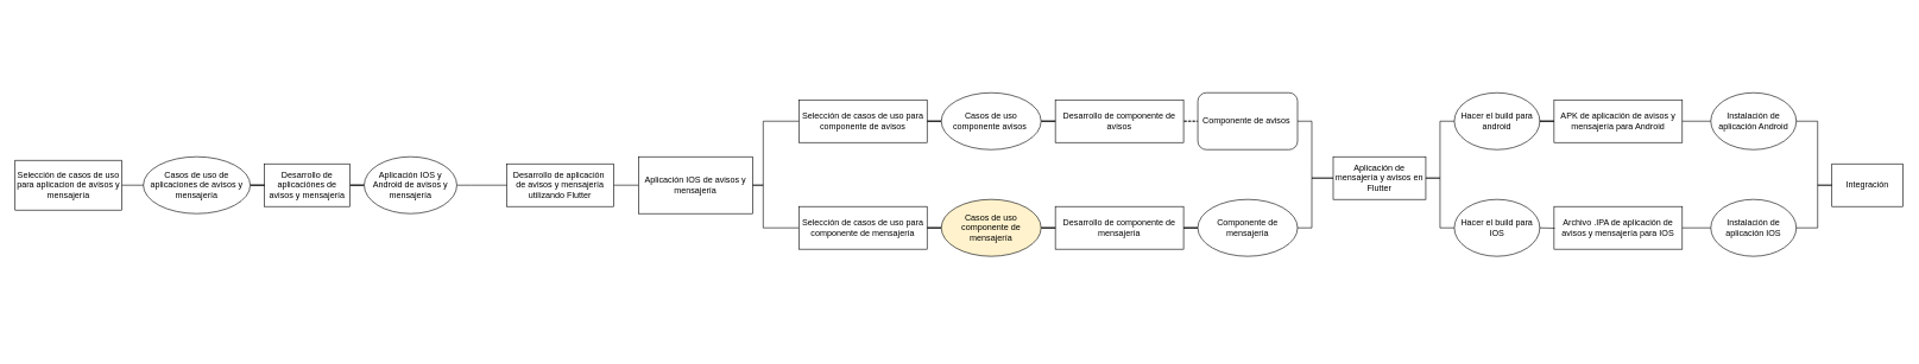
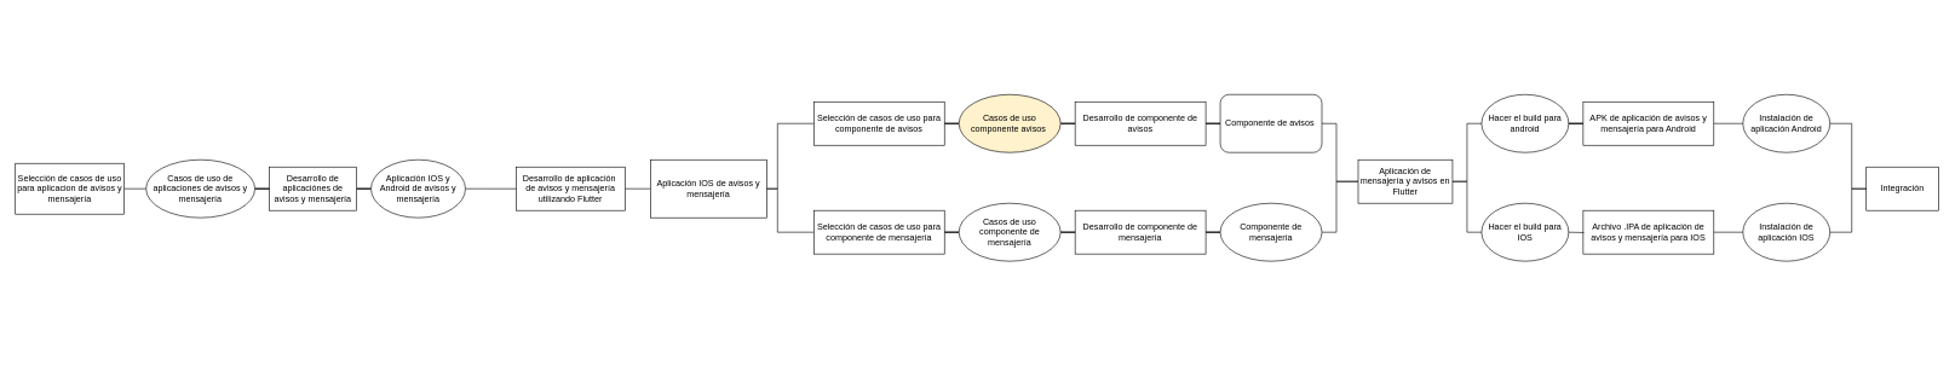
  <mxCell id="0" />
  <mxCell id="1" parent="0" />
  <mxCell id="2" style="edgeStyle=orthogonalEdgeStyle;rounded=0;orthogonalLoop=1;jettySize=auto;html=1;entryX=0;entryY=0.5;entryDx=0;entryDy=0;endArrow=none;endFill=0;" parent="1" source="3" target="21" edge="1"><mxGeometry relative="1" as="geometry" /></mxCell>
  <mxCell id="3" value="Desarrollo de aplicaciónes de avisos y mensajería" style="rounded=0;whiteSpace=wrap;html=1;" parent="1" vertex="1"><mxGeometry x="370" y="230" width="120" height="60" as="geometry" /></mxCell>
  <mxCell id="4" value="Selección de casos de uso para aplicacion de avisos y mensajería" style="rounded=0;whiteSpace=wrap;html=1;" parent="1" vertex="1"><mxGeometry x="20" y="225" width="150" height="70" as="geometry" /></mxCell>
  <mxCell id="5" style="edgeStyle=orthogonalEdgeStyle;rounded=0;orthogonalLoop=1;jettySize=auto;html=1;exitX=1;exitY=0.5;exitDx=0;exitDy=0;entryX=0;entryY=0.5;entryDx=0;entryDy=0;endArrow=none;endFill=0;" parent="1" source="6" target="18" edge="1"><mxGeometry relative="1" as="geometry" /></mxCell>
  <mxCell id="6" value="Desarrollo de aplicación&amp;nbsp;&lt;div&gt;de avisos y mensajería&lt;div&gt;utilizando Flutter&lt;/div&gt;&lt;/div&gt;" style="rounded=0;whiteSpace=wrap;html=1;" parent="1" vertex="1"><mxGeometry y="230" width="150" height="60" as="geometry" x="710" /></mxCell>
  <mxCell id="7" style="edgeStyle=orthogonalEdgeStyle;rounded=0;orthogonalLoop=1;jettySize=auto;html=1;endArrow=none;endFill=0;" parent="1" edge="1"><mxGeometry relative="1" as="geometry"><mxPoint x="1240" y="180" as="sourcePoint" /></mxGeometry></mxCell>
  <mxCell id="8" style="edgeStyle=orthogonalEdgeStyle;rounded=0;orthogonalLoop=1;jettySize=auto;html=1;endArrow=none;endFill=0;" parent="1" source="9" target="24" edge="1"><mxGeometry relative="1" as="geometry" /></mxCell>
  <mxCell id="9" value="Selección de casos de uso para componente de avisos" style="rounded=0;whiteSpace=wrap;html=1;" parent="1" vertex="1"><mxGeometry x="1120" y="140" width="180" height="60" as="geometry" /></mxCell>
- <mxCell id="10" style="edgeStyle=orthogonalEdgeStyle;rounded=0;orthogonalLoop=1;jettySize=auto;html=1;endArrow=none;endFill=0;dashed=1;" parent="1" source="11" target="26" edge="1"><mxGeometry relative="1" as="geometry" /></mxCell>
+ <mxCell id="10" style="edgeStyle=orthogonalEdgeStyle;rounded=0;orthogonalLoop=1;jettySize=auto;html=1;endArrow=none;endFill=0;" parent="1" source="11" target="26" edge="1"><mxGeometry relative="1" as="geometry" /></mxCell>
  <mxCell id="11" value="Desarrollo de componente de avisos" style="rounded=0;whiteSpace=wrap;html=1;" parent="1" vertex="1"><mxGeometry x="1480" y="140" width="180" height="60" as="geometry" /></mxCell>
  <mxCell id="12" value="" style="endArrow=none;html=1;rounded=0;exitX=1;exitY=0.5;exitDx=0;exitDy=0;entryX=0;entryY=0.5;entryDx=0;entryDy=0;" parent="1" source="21" target="6" edge="1"><mxGeometry width="50" height="50" relative="1" as="geometry"><mxPoint x="630" y="280" as="sourcePoint" /><mxPoint x="680" y="230" as="targetPoint" /><Array as="points"><mxPoint x="660" y="260" /></Array></mxGeometry></mxCell>
  <mxCell id="13" value="" style="endArrow=none;html=1;rounded=0;entryX=0;entryY=0.5;entryDx=0;entryDy=0;exitX=1;exitY=0.5;exitDx=0;exitDy=0;" parent="1" source="18" target="28" edge="1"><mxGeometry width="50" height="50" relative="1" as="geometry"><mxPoint x="1010" y="260" as="sourcePoint" /><mxPoint x="1110" y="260" as="targetPoint" /><Array as="points"><mxPoint x="1070" y="260" /><mxPoint x="1070" y="320" /></Array></mxGeometry></mxCell>
  <mxCell id="14" value="" style="endArrow=none;html=1;rounded=0;exitX=1;exitY=0.5;exitDx=0;exitDy=0;" parent="1" source="18" target="9" edge="1"><mxGeometry width="50" height="50" relative="1" as="geometry"><mxPoint x="1010" y="260" as="sourcePoint" /><mxPoint x="1110" y="100" as="targetPoint" /><Array as="points"><mxPoint x="1070" y="260" /><mxPoint x="1070" y="170" /></Array></mxGeometry></mxCell>
  <mxCell id="15" style="edgeStyle=orthogonalEdgeStyle;rounded=0;orthogonalLoop=1;jettySize=auto;html=1;endArrow=none;endFill=0;" parent="1" source="16" target="3" edge="1"><mxGeometry relative="1" as="geometry" /></mxCell>
  <mxCell id="16" value="Casos de uso de aplicaciones de avisos y mensajería" style="ellipse;whiteSpace=wrap;html=1;" parent="1" vertex="1"><mxGeometry x="200" y="220" width="150" height="80" as="geometry" /></mxCell>
  <mxCell id="17" value="" style="endArrow=none;html=1;rounded=0;entryX=0;entryY=0.5;entryDx=0;entryDy=0;exitX=1;exitY=0.5;exitDx=0;exitDy=0;" parent="1" source="4" target="16" edge="1"><mxGeometry width="50" height="50" relative="1" as="geometry"><mxPoint x="830" y="20" as="sourcePoint" /><mxPoint x="880" y="-30" as="targetPoint" /></mxGeometry></mxCell>
  <mxCell id="18" value="Aplicación IOS de avisos y mensajería" style="whiteSpace=wrap;html=1;rounded=0;" parent="1" vertex="1"><mxGeometry x="895" y="220" width="160" height="80" as="geometry" /></mxCell>
  <mxCell id="19" style="edgeStyle=orthogonalEdgeStyle;rounded=0;orthogonalLoop=1;jettySize=auto;html=1;exitX=0;exitY=0.5;exitDx=0;exitDy=0;entryX=1;entryY=0.5;entryDx=0;entryDy=0;endArrow=none;endFill=0;" parent="1" edge="1"><mxGeometry relative="1" as="geometry"><mxPoint x="1240" y="20" as="targetPoint" /></mxGeometry></mxCell>
  <mxCell id="20" style="edgeStyle=orthogonalEdgeStyle;rounded=0;orthogonalLoop=1;jettySize=auto;html=1;exitX=0;exitY=0.5;exitDx=0;exitDy=0;entryX=1;entryY=0.5;entryDx=0;entryDy=0;endArrow=none;endFill=0;" parent="1" edge="1"><mxGeometry relative="1" as="geometry"><mxPoint x="1240" y="330" as="targetPoint" /></mxGeometry></mxCell>
  <mxCell id="21" value="Aplicación IOS y Android de avisos y mensajería" style="ellipse;whiteSpace=wrap;html=1;" parent="1" vertex="1"><mxGeometry x="510" y="220" width="130" height="80" as="geometry" /></mxCell>
  <mxCell id="22" style="edgeStyle=orthogonalEdgeStyle;rounded=0;orthogonalLoop=1;jettySize=auto;html=1;endArrow=none;endFill=0;" parent="1" edge="1"><mxGeometry relative="1" as="geometry"><mxPoint x="1240" y="490" as="targetPoint" /></mxGeometry></mxCell>
  <mxCell id="23" style="edgeStyle=orthogonalEdgeStyle;rounded=0;orthogonalLoop=1;jettySize=auto;html=1;endArrow=none;endFill=0;" parent="1" source="24" target="11" edge="1"><mxGeometry relative="1" as="geometry" /></mxCell>
- <mxCell id="24" value="Casos de uso componente avisos&amp;nbsp;" style="ellipse;whiteSpace=wrap;html=1;" parent="1" vertex="1"><mxGeometry x="1320" y="130" width="140" height="80" as="geometry" /></mxCell>
+ <mxCell id="24" value="Casos de uso componente avisos&amp;nbsp;" style="ellipse;whiteSpace=wrap;html=1;fillColor=#fff2cc;" parent="1" vertex="1"><mxGeometry x="1320" y="130" width="140" height="80" as="geometry" /></mxCell>
  <mxCell id="25" style="edgeStyle=orthogonalEdgeStyle;rounded=0;orthogonalLoop=1;jettySize=auto;html=1;entryX=0;entryY=0.5;entryDx=0;entryDy=0;endArrow=none;endFill=0;exitX=1;exitY=0.5;exitDx=0;exitDy=0;" parent="1" source="26" target="35" edge="1"><mxGeometry relative="1" as="geometry"><Array as="points"><mxPoint x="1840" y="170" /><mxPoint x="1840" y="250" /></Array></mxGeometry></mxCell>
  <mxCell id="26" value="Componente de avisos&amp;nbsp;" style="whiteSpace=wrap;html=1;rounded=1;" parent="1" vertex="1"><mxGeometry x="1680" y="130" width="140" height="80" as="geometry" /></mxCell>
  <mxCell id="27" style="edgeStyle=orthogonalEdgeStyle;rounded=0;orthogonalLoop=1;jettySize=auto;html=1;endArrow=none;endFill=0;" parent="1" source="28" target="32" edge="1"><mxGeometry relative="1" as="geometry" /></mxCell>
  <mxCell id="28" value="Selección de casos de uso para componente de mensajería" style="rounded=0;whiteSpace=wrap;html=1;" parent="1" vertex="1"><mxGeometry x="1120" y="290" width="180" height="60" as="geometry" /></mxCell>
  <mxCell id="29" style="edgeStyle=orthogonalEdgeStyle;rounded=0;orthogonalLoop=1;jettySize=auto;html=1;endArrow=none;endFill=0;" parent="1" source="30" target="34" edge="1"><mxGeometry relative="1" as="geometry" /></mxCell>
  <mxCell id="30" value="Desarrollo de componente de mensajería" style="rounded=0;whiteSpace=wrap;html=1;" parent="1" vertex="1"><mxGeometry x="1480" y="290" width="180" height="60" as="geometry" /></mxCell>
  <mxCell id="31" style="edgeStyle=orthogonalEdgeStyle;rounded=0;orthogonalLoop=1;jettySize=auto;html=1;endArrow=none;endFill=0;" parent="1" source="32" target="30" edge="1"><mxGeometry relative="1" as="geometry" /></mxCell>
- <mxCell id="32" value="Casos de uso componente de mensajería" style="ellipse;whiteSpace=wrap;html=1;fillColor=#fff2cc;" parent="1" vertex="1"><mxGeometry x="1320" y="280" width="140" height="80" as="geometry" /></mxCell>
+ <mxCell id="32" value="Casos de uso componente de mensajería" style="ellipse;whiteSpace=wrap;html=1;" parent="1" vertex="1"><mxGeometry x="1320" y="280" width="140" height="80" as="geometry" /></mxCell>
  <mxCell id="33" style="edgeStyle=orthogonalEdgeStyle;rounded=0;orthogonalLoop=1;jettySize=auto;html=1;endArrow=none;endFill=0;exitX=1;exitY=0.5;exitDx=0;exitDy=0;" parent="1" source="34" target="35" edge="1"><mxGeometry relative="1" as="geometry"><Array as="points"><mxPoint x="1840" y="320" /><mxPoint x="1840" y="250" /></Array></mxGeometry></mxCell>
  <mxCell id="34" value="Componente de mensajería" style="ellipse;whiteSpace=wrap;html=1;" parent="1" vertex="1"><mxGeometry x="1680" y="280" width="140" height="80" as="geometry" /></mxCell>
  <mxCell id="35" value="Aplicación de mensajería y avisos en Flutter" style="rounded=0;whiteSpace=wrap;html=1;" parent="1" vertex="1"><mxGeometry x="1870" y="220" width="130" height="60" as="geometry" /></mxCell>
  <mxCell id="36" value="Hacer el build para android" style="ellipse;whiteSpace=wrap;html=1;" vertex="1" parent="1"><mxGeometry x="2040" y="130" width="120" height="80" as="geometry" /></mxCell>
  <mxCell id="37" style="edgeStyle=orthogonalEdgeStyle;rounded=0;orthogonalLoop=1;jettySize=auto;html=1;endArrow=none;endFill=0;exitX=0;exitY=0.5;exitDx=0;exitDy=0;entryX=1;entryY=0.5;entryDx=0;entryDy=0;" edge="1" parent="1" source="36" target="35"><mxGeometry relative="1" as="geometry"><mxPoint x="1470" y="330" as="sourcePoint" /><mxPoint x="2000" y="250" as="targetPoint" /></mxGeometry></mxCell>
  <mxCell id="38" value="Hacer el build para IOS" style="ellipse;whiteSpace=wrap;html=1;" vertex="1" parent="1"><mxGeometry x="2040" y="280" width="120" height="80" as="geometry" /></mxCell>
  <mxCell id="39" style="edgeStyle=orthogonalEdgeStyle;rounded=0;orthogonalLoop=1;jettySize=auto;html=1;endArrow=none;endFill=0;exitX=0;exitY=0.5;exitDx=0;exitDy=0;entryX=1;entryY=0.5;entryDx=0;entryDy=0;" edge="1" parent="1" source="38" target="35"><mxGeometry relative="1" as="geometry"><mxPoint x="1470" y="445" as="sourcePoint" /><mxPoint x="2000" y="365" as="targetPoint" /></mxGeometry></mxCell>
  <mxCell id="40" value="APK de aplicación de avisos y mensajería para Android" style="rounded=0;whiteSpace=wrap;html=1;" vertex="1" parent="1"><mxGeometry x="2180" y="140" width="180" height="60" as="geometry" /></mxCell>
  <mxCell id="41" style="edgeStyle=orthogonalEdgeStyle;rounded=0;orthogonalLoop=1;jettySize=auto;html=1;endArrow=none;endFill=0;exitX=1;exitY=0.5;exitDx=0;exitDy=0;" edge="1" parent="1" target="40" source="36"><mxGeometry relative="1" as="geometry"><mxPoint x="2160" y="180" as="sourcePoint" /></mxGeometry></mxCell>
  <mxCell id="42" value="Archivo .IPA de aplicación de avisos y mensajería para IOS" style="rounded=0;whiteSpace=wrap;html=1;" vertex="1" parent="1"><mxGeometry x="2180" y="290" width="180" height="60" as="geometry" /></mxCell>
  <mxCell id="43" style="edgeStyle=orthogonalEdgeStyle;rounded=0;orthogonalLoop=1;jettySize=auto;html=1;endArrow=none;endFill=0;" edge="1" parent="1" target="42"><mxGeometry relative="1" as="geometry"><mxPoint x="2160" y="320" as="sourcePoint" /></mxGeometry></mxCell>
  <mxCell id="44" value="Instalación de aplicación Android" style="ellipse;whiteSpace=wrap;html=1;" vertex="1" parent="1"><mxGeometry x="2400" y="130" width="120" height="80" as="geometry" /></mxCell>
  <mxCell id="45" style="edgeStyle=orthogonalEdgeStyle;rounded=0;orthogonalLoop=1;jettySize=auto;html=1;endArrow=none;endFill=0;exitX=0;exitY=0.5;exitDx=0;exitDy=0;entryX=1;entryY=0.5;entryDx=0;entryDy=0;" edge="1" parent="1" source="44" target="40"><mxGeometry relative="1" as="geometry"><mxPoint x="1870" y="310" as="sourcePoint" /><mxPoint x="2340" y="170" as="targetPoint" /></mxGeometry></mxCell>
  <mxCell id="46" value="Instalación de aplicación IOS" style="ellipse;whiteSpace=wrap;html=1;" vertex="1" parent="1"><mxGeometry x="2400" y="280" width="120" height="80" as="geometry" /></mxCell>
  <mxCell id="47" style="edgeStyle=orthogonalEdgeStyle;rounded=0;orthogonalLoop=1;jettySize=auto;html=1;endArrow=none;endFill=0;exitX=0;exitY=0.5;exitDx=0;exitDy=0;entryX=1;entryY=0.5;entryDx=0;entryDy=0;" edge="1" parent="1" source="46" target="42"><mxGeometry relative="1" as="geometry"><mxPoint x="1860" y="450" as="sourcePoint" /><mxPoint x="2390" y="305" as="targetPoint" /></mxGeometry></mxCell>
  <mxCell id="48" value="Integración" style="rounded=0;whiteSpace=wrap;html=1;" vertex="1" parent="1"><mxGeometry x="2570" y="230" width="100" height="60" as="geometry" /></mxCell>
  <mxCell id="49" style="edgeStyle=orthogonalEdgeStyle;rounded=0;orthogonalLoop=1;jettySize=auto;html=1;endArrow=none;endFill=0;exitX=1;exitY=0.5;exitDx=0;exitDy=0;" edge="1" parent="1" target="48" source="44"><mxGeometry relative="1" as="geometry"><mxPoint x="2550" y="260" as="sourcePoint" /><Array as="points"><mxPoint x="2550" y="170" /><mxPoint x="2550" y="260" /></Array></mxGeometry></mxCell>
  <mxCell id="50" style="edgeStyle=orthogonalEdgeStyle;rounded=0;orthogonalLoop=1;jettySize=auto;html=1;endArrow=none;endFill=0;exitX=1;exitY=0.5;exitDx=0;exitDy=0;entryX=0;entryY=0.5;entryDx=0;entryDy=0;" edge="1" parent="1" source="46" target="48"><mxGeometry relative="1" as="geometry"><mxPoint x="2540" y="210" as="sourcePoint" /><mxPoint x="2580" y="270" as="targetPoint" /><Array as="points"><mxPoint x="2550" y="320" /><mxPoint x="2550" y="260" /></Array></mxGeometry></mxCell>
